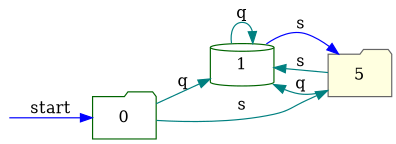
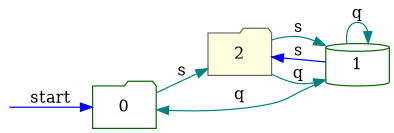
  digraph {
    rankdir=LR
    node [shape=folder style=filled color=darkgreen fillcolor=white]
    edge [color=teal]
    __start [shape=point style=invis color="" fillcolor=""]
    0
    1 [shape=cylinder]
-   2 [color=gray40 fillcolor=lightyellow label=5]
+   2 [color=gray40 fillcolor=lightyellow]
    __start -> 0 [color=blue label=start]
-   0 -> 1 [label=q]
+   1 -> 0 [label=q]
    0 -> 2 [label=s]
    1 -> 1 [label=q]
    1 -> 2 [color=blue label=s]
    2 -> 1 [label=s]
    2 -> 1 [label=q]
  }
